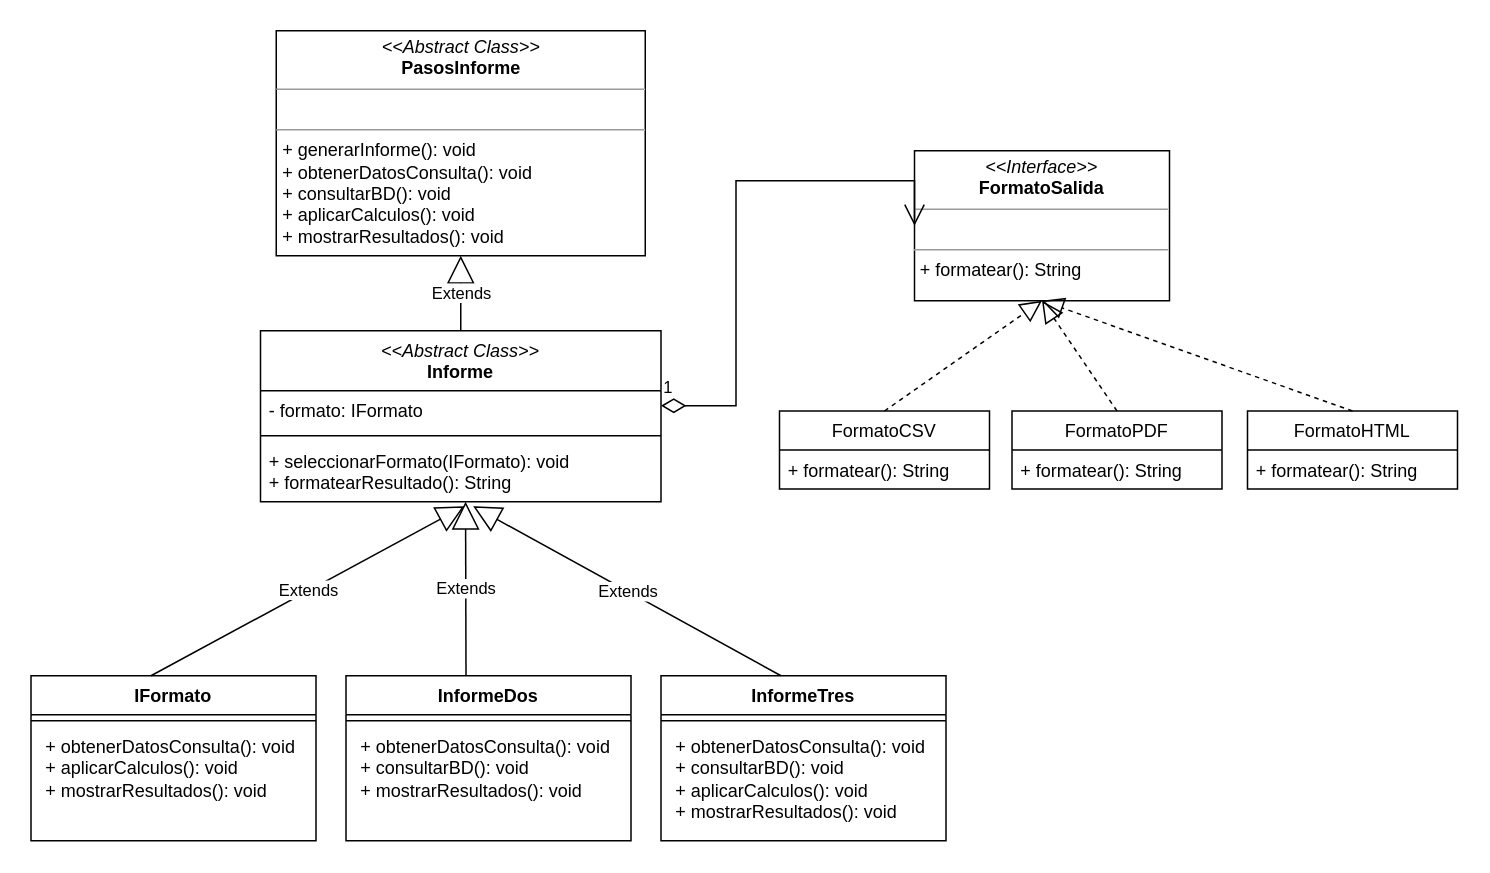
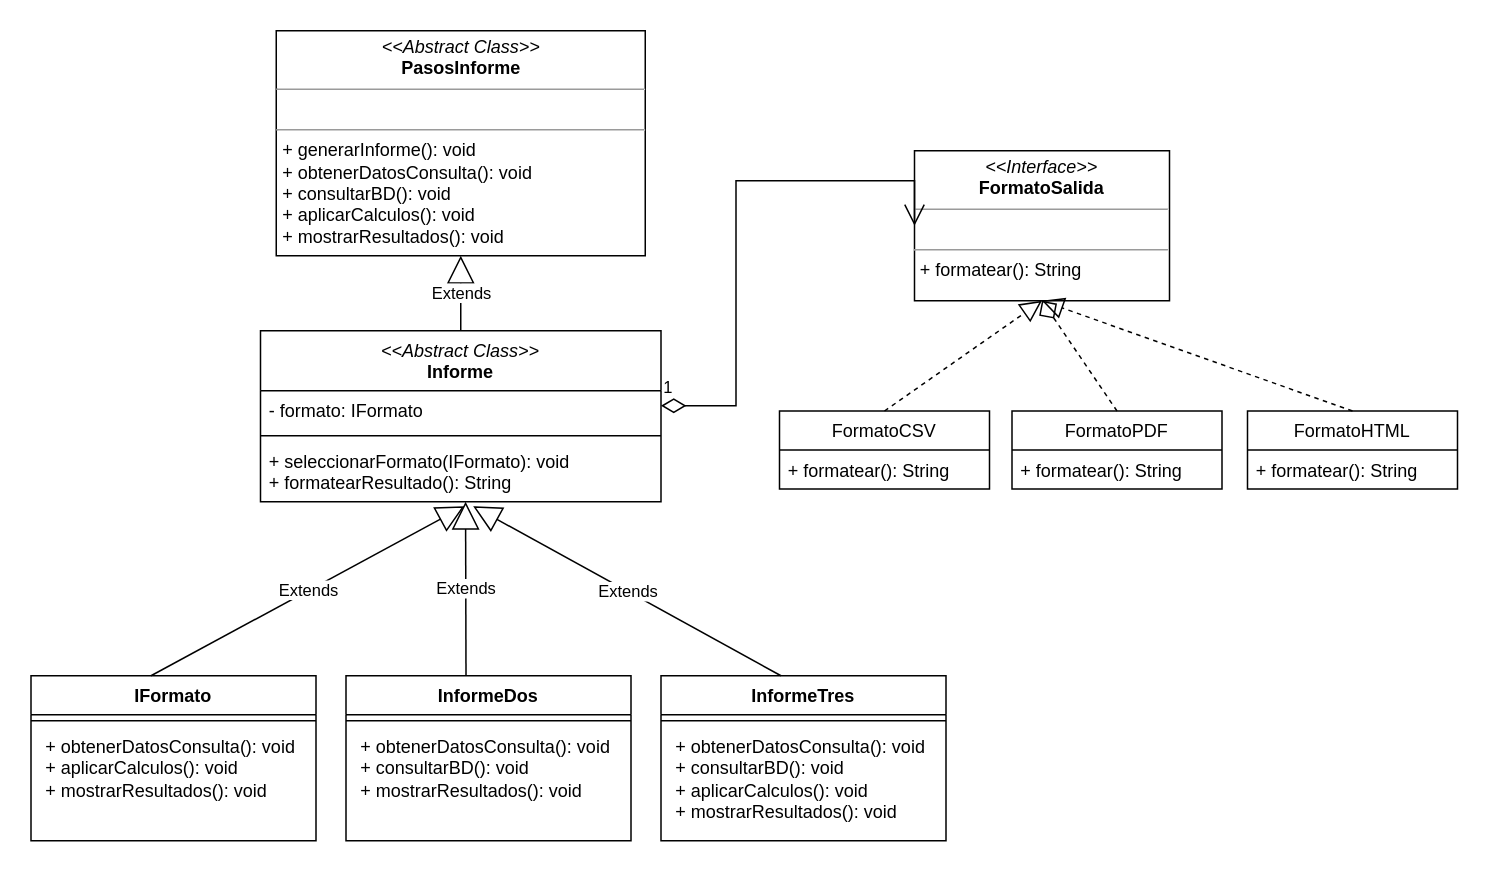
  <mxCell id="0" />
  <mxCell id="1" parent="0" />
  <mxCell id="2" value="&lt;p style=&quot;margin:0px;margin-top:4px;text-align:center;&quot;&gt;&lt;i&gt;&amp;lt;&amp;lt;Interface&amp;gt;&amp;gt;&lt;/i&gt;&lt;br&gt;&lt;b&gt;FormatoSalida&lt;/b&gt;&lt;/p&gt;&lt;hr size=&quot;1&quot;&gt;&lt;p style=&quot;margin:0px;margin-left:4px;&quot;&gt;&lt;br&gt;&lt;/p&gt;&lt;hr size=&quot;1&quot;&gt;&lt;p style=&quot;margin:0px;margin-left:4px;&quot;&gt;+ formatear(): String&lt;br&gt;&lt;br&gt;&lt;/p&gt;" style="verticalAlign=top;align=left;overflow=fill;fontSize=12;fontFamily=Helvetica;html=1;whiteSpace=wrap;" parent="1" vertex="1"><mxGeometry x="609" y="100" width="170" height="100" as="geometry" /></mxCell>
  <mxCell id="3" value="FormatoCSV" style="swimlane;fontStyle=0;childLayout=stackLayout;horizontal=1;startSize=26;fillColor=none;horizontalStack=0;resizeParent=1;resizeParentMax=0;resizeLast=0;collapsible=1;marginBottom=0;whiteSpace=wrap;html=1;" parent="1" vertex="1"><mxGeometry x="519" y="273.5" width="140" height="52" as="geometry" /></mxCell>
  <mxCell id="4" value="+ formatear(): String" style="text;strokeColor=none;fillColor=none;align=left;verticalAlign=top;spacingLeft=4;spacingRight=4;overflow=hidden;rotatable=0;points=[[0,0.5],[1,0.5]];portConstraint=eastwest;whiteSpace=wrap;html=1;" parent="3" vertex="1"><mxGeometry y="26" width="140" height="26" as="geometry" /></mxCell>
  <mxCell id="5" value="FormatoHTML" style="swimlane;fontStyle=0;childLayout=stackLayout;horizontal=1;startSize=26;fillColor=none;horizontalStack=0;resizeParent=1;resizeParentMax=0;resizeLast=0;collapsible=1;marginBottom=0;whiteSpace=wrap;html=1;" parent="1" vertex="1"><mxGeometry x="831" y="273.5" width="140" height="52" as="geometry" /></mxCell>
  <mxCell id="6" value="+ formatear(): String" style="text;strokeColor=none;fillColor=none;align=left;verticalAlign=top;spacingLeft=4;spacingRight=4;overflow=hidden;rotatable=0;points=[[0,0.5],[1,0.5]];portConstraint=eastwest;whiteSpace=wrap;html=1;" parent="5" vertex="1"><mxGeometry y="26" width="140" height="26" as="geometry" /></mxCell>
  <mxCell id="7" value="FormatoPDF" style="swimlane;fontStyle=0;childLayout=stackLayout;horizontal=1;startSize=26;fillColor=none;horizontalStack=0;resizeParent=1;resizeParentMax=0;resizeLast=0;collapsible=1;marginBottom=0;whiteSpace=wrap;html=1;" parent="1" vertex="1"><mxGeometry x="674" y="273.5" width="140" height="52" as="geometry" /></mxCell>
  <mxCell id="8" value="+ formatear(): String" style="text;strokeColor=none;fillColor=none;align=left;verticalAlign=top;spacingLeft=4;spacingRight=4;overflow=hidden;rotatable=0;points=[[0,0.5],[1,0.5]];portConstraint=eastwest;whiteSpace=wrap;html=1;" parent="7" vertex="1"><mxGeometry y="26" width="140" height="26" as="geometry" /></mxCell>
  <mxCell id="9" value="IFormato" style="swimlane;fontStyle=1;align=center;verticalAlign=top;childLayout=stackLayout;horizontal=1;startSize=26;horizontalStack=0;resizeParent=1;resizeParentMax=0;resizeLast=0;collapsible=1;marginBottom=0;whiteSpace=wrap;html=1;" parent="1" vertex="1"><mxGeometry x="20" y="450" width="190" height="110" as="geometry" /></mxCell>
  <mxCell id="10" value="Extends" style="endArrow=block;endSize=16;endFill=0;html=1;rounded=0;entryX=0.509;entryY=1.075;entryDx=0;entryDy=0;entryPerimeter=0;" parent="9" target="28" edge="1"><mxGeometry width="160" relative="1" as="geometry"><mxPoint x="80" as="sourcePoint" /><mxPoint x="255" y="-129" as="targetPoint" /></mxGeometry></mxCell>
  <mxCell id="11" value="" style="line;strokeWidth=1;fillColor=none;align=left;verticalAlign=middle;spacingTop=-1;spacingLeft=3;spacingRight=3;rotatable=0;labelPosition=right;points=[];portConstraint=eastwest;strokeColor=inherit;" parent="9" vertex="1"><mxGeometry y="26" width="190" height="8" as="geometry" /></mxCell>
  <mxCell id="12" value="&lt;p style=&quot;border-color: var(--border-color); margin: 0px 0px 0px 4px;&quot;&gt;+ obtenerDatosConsulta(): void&lt;/p&gt;&lt;p style=&quot;border-color: var(--border-color); margin: 0px 0px 0px 4px;&quot;&gt;+ aplicarCalculos(): void&lt;br style=&quot;border-color: var(--border-color);&quot;&gt;&lt;/p&gt;&lt;p style=&quot;border-color: var(--border-color); margin: 0px 0px 0px 4px;&quot;&gt;+ mostrarResultados(): void&lt;/p&gt;" style="text;strokeColor=none;fillColor=none;align=left;verticalAlign=top;spacingLeft=4;spacingRight=4;overflow=hidden;rotatable=0;points=[[0,0.5],[1,0.5]];portConstraint=eastwest;whiteSpace=wrap;html=1;" parent="9" vertex="1"><mxGeometry y="34" width="190" height="76" as="geometry" /></mxCell>
  <mxCell id="13" value="&lt;p style=&quot;margin:0px;margin-top:4px;text-align:center;&quot;&gt;&lt;i&gt;&amp;lt;&amp;lt;Abstract Class&amp;gt;&amp;gt;&lt;/i&gt;&lt;br&gt;&lt;b&gt;PasosInforme&lt;/b&gt;&lt;/p&gt;&lt;hr size=&quot;1&quot;&gt;&lt;p style=&quot;margin:0px;margin-left:4px;&quot;&gt;&lt;br&gt;&lt;/p&gt;&lt;hr size=&quot;1&quot;&gt;&lt;p style=&quot;margin:0px;margin-left:4px;&quot;&gt;+ generarInforme(): void&lt;br&gt;+ obtenerDatosConsulta(): void&lt;/p&gt;&lt;p style=&quot;margin:0px;margin-left:4px;&quot;&gt;+ consultarBD(): void&lt;/p&gt;&lt;p style=&quot;margin:0px;margin-left:4px;&quot;&gt;+ aplicarCalculos(): void&lt;br&gt;&lt;/p&gt;&lt;p style=&quot;margin:0px;margin-left:4px;&quot;&gt;+ mostrarResultados(): void&lt;/p&gt;" style="verticalAlign=top;align=left;overflow=fill;fontSize=12;fontFamily=Helvetica;html=1;whiteSpace=wrap;" parent="1" vertex="1"><mxGeometry x="183.5" y="20" width="246" height="150" as="geometry" /></mxCell>
  <mxCell id="14" value="" style="endArrow=block;dashed=1;endFill=0;endSize=12;html=1;rounded=0;entryX=0.5;entryY=1;entryDx=0;entryDy=0;exitX=0.5;exitY=0;exitDx=0;exitDy=0;" parent="1" source="3" target="2" edge="1"><mxGeometry width="160" relative="1" as="geometry"><mxPoint x="179" y="293.5" as="sourcePoint" /><mxPoint x="339" y="293.5" as="targetPoint" /></mxGeometry></mxCell>
- <mxCell id="15" value="" style="endArrow=block;dashed=1;endFill=0;endSize=12;html=1;rounded=0;entryX=0.5;entryY=1;entryDx=0;entryDy=0;exitX=0.5;exitY=0;exitDx=0;exitDy=0;" parent="1" source="7" target="2" edge="1"><mxGeometry width="160" relative="1" as="geometry"><mxPoint x="599" y="283.5" as="sourcePoint" /><mxPoint x="754" y="203.5" as="targetPoint" /></mxGeometry></mxCell>
+ <mxCell id="15" value="" style="endArrow=diamond;dashed=1;endFill=0;endSize=12;html=1;rounded=0;entryX=0.5;entryY=1;entryDx=0;entryDy=0;exitX=0.5;exitY=0;exitDx=0;exitDy=0;" parent="1" source="7" target="2" edge="1"><mxGeometry width="160" relative="1" as="geometry"><mxPoint x="599" y="283.5" as="sourcePoint" /><mxPoint x="754" y="203.5" as="targetPoint" /></mxGeometry></mxCell>
  <mxCell id="16" value="" style="endArrow=block;dashed=1;endFill=0;endSize=12;html=1;rounded=0;entryX=0.5;entryY=1;entryDx=0;entryDy=0;exitX=0.5;exitY=0;exitDx=0;exitDy=0;" parent="1" source="5" target="2" edge="1"><mxGeometry width="160" relative="1" as="geometry"><mxPoint x="599" y="283.5" as="sourcePoint" /><mxPoint x="754" y="203.5" as="targetPoint" /></mxGeometry></mxCell>
  <mxCell id="17" value="InformeDos" style="swimlane;fontStyle=1;align=center;verticalAlign=top;childLayout=stackLayout;horizontal=1;startSize=26;horizontalStack=0;resizeParent=1;resizeParentMax=0;resizeLast=0;collapsible=1;marginBottom=0;whiteSpace=wrap;html=1;" parent="1" vertex="1"><mxGeometry x="230" y="450" width="190" height="110" as="geometry" /></mxCell>
  <mxCell id="18" value="Extends" style="endArrow=block;endSize=16;endFill=0;html=1;rounded=0;entryX=0.512;entryY=1;entryDx=0;entryDy=0;entryPerimeter=0;" parent="17" target="28" edge="1"><mxGeometry width="160" relative="1" as="geometry"><mxPoint x="80" as="sourcePoint" /><mxPoint x="80" y="-120" as="targetPoint" /></mxGeometry></mxCell>
  <mxCell id="19" value="" style="line;strokeWidth=1;fillColor=none;align=left;verticalAlign=middle;spacingTop=-1;spacingLeft=3;spacingRight=3;rotatable=0;labelPosition=right;points=[];portConstraint=eastwest;strokeColor=inherit;" parent="17" vertex="1"><mxGeometry y="26" width="190" height="8" as="geometry" /></mxCell>
  <mxCell id="20" value="&lt;p style=&quot;border-color: var(--border-color); margin: 0px 0px 0px 4px;&quot;&gt;+ obtenerDatosConsulta(): void&lt;/p&gt;&lt;p style=&quot;border-color: var(--border-color); margin: 0px 0px 0px 4px;&quot;&gt;+ consultarBD(): void&lt;/p&gt;&lt;p style=&quot;border-color: var(--border-color); margin: 0px 0px 0px 4px;&quot;&gt;+ mostrarResultados(): void&lt;/p&gt;" style="text;strokeColor=none;fillColor=none;align=left;verticalAlign=top;spacingLeft=4;spacingRight=4;overflow=hidden;rotatable=0;points=[[0,0.5],[1,0.5]];portConstraint=eastwest;whiteSpace=wrap;html=1;" parent="17" vertex="1"><mxGeometry y="34" width="190" height="76" as="geometry" /></mxCell>
  <mxCell id="21" value="InformeTres" style="swimlane;fontStyle=1;align=center;verticalAlign=top;childLayout=stackLayout;horizontal=1;startSize=26;horizontalStack=0;resizeParent=1;resizeParentMax=0;resizeLast=0;collapsible=1;marginBottom=0;whiteSpace=wrap;html=1;" parent="1" vertex="1"><mxGeometry x="440" y="450" width="190" height="110" as="geometry" /></mxCell>
  <mxCell id="22" value="Extends" style="endArrow=block;endSize=16;endFill=0;html=1;rounded=0;entryX=0.531;entryY=1.075;entryDx=0;entryDy=0;entryPerimeter=0;" parent="21" target="28" edge="1"><mxGeometry width="160" relative="1" as="geometry"><mxPoint x="80" as="sourcePoint" /><mxPoint x="23" y="-120" as="targetPoint" /></mxGeometry></mxCell>
  <mxCell id="23" value="" style="line;strokeWidth=1;fillColor=none;align=left;verticalAlign=middle;spacingTop=-1;spacingLeft=3;spacingRight=3;rotatable=0;labelPosition=right;points=[];portConstraint=eastwest;strokeColor=inherit;" parent="21" vertex="1"><mxGeometry y="26" width="190" height="8" as="geometry" /></mxCell>
  <mxCell id="24" value="&lt;p style=&quot;border-color: var(--border-color); margin: 0px 0px 0px 4px;&quot;&gt;+ obtenerDatosConsulta(): void&lt;/p&gt;&lt;p style=&quot;border-color: var(--border-color); margin: 0px 0px 0px 4px;&quot;&gt;+ consultarBD(): void&lt;/p&gt;&lt;p style=&quot;border-color: var(--border-color); margin: 0px 0px 0px 4px;&quot;&gt;+ aplicarCalculos(): void&lt;br style=&quot;border-color: var(--border-color);&quot;&gt;&lt;/p&gt;&lt;p style=&quot;border-color: var(--border-color); margin: 0px 0px 0px 4px;&quot;&gt;+ mostrarResultados(): void&lt;/p&gt;" style="text;strokeColor=none;fillColor=none;align=left;verticalAlign=top;spacingLeft=4;spacingRight=4;overflow=hidden;rotatable=0;points=[[0,0.5],[1,0.5]];portConstraint=eastwest;whiteSpace=wrap;html=1;" parent="21" vertex="1"><mxGeometry y="34" width="190" height="76" as="geometry" /></mxCell>
  <mxCell id="25" value="&lt;i style=&quot;border-color: var(--border-color); font-weight: 400;&quot;&gt;&amp;lt;&amp;lt;Abstract Class&amp;gt;&amp;gt;&lt;/i&gt;&lt;br&gt;Informe" style="swimlane;fontStyle=1;align=center;verticalAlign=top;childLayout=stackLayout;horizontal=1;startSize=40;horizontalStack=0;resizeParent=1;resizeParentMax=0;resizeLast=0;collapsible=1;marginBottom=0;whiteSpace=wrap;html=1;" parent="1" vertex="1"><mxGeometry x="173" y="220" width="267" height="114" as="geometry"><mxRectangle x="243" y="250" width="150" height="40" as="alternateBounds" /></mxGeometry></mxCell>
  <mxCell id="26" value="- formato: IFormato" style="text;strokeColor=none;fillColor=none;align=left;verticalAlign=top;spacingLeft=4;spacingRight=4;overflow=hidden;rotatable=0;points=[[0,0.5],[1,0.5]];portConstraint=eastwest;whiteSpace=wrap;html=1;" parent="25" vertex="1"><mxGeometry y="40" width="267" height="26" as="geometry" /></mxCell>
  <mxCell id="27" value="" style="line;strokeWidth=1;fillColor=none;align=left;verticalAlign=middle;spacingTop=-1;spacingLeft=3;spacingRight=3;rotatable=0;labelPosition=right;points=[];portConstraint=eastwest;strokeColor=inherit;" parent="25" vertex="1"><mxGeometry y="66" width="267" height="8" as="geometry" /></mxCell>
  <mxCell id="28" value="+ seleccionarFormato(IFormato): void&lt;br&gt;+ formatearResultado(): String" style="text;strokeColor=none;fillColor=none;align=left;verticalAlign=top;spacingLeft=4;spacingRight=4;overflow=hidden;rotatable=0;points=[[0,0.5],[1,0.5]];portConstraint=eastwest;whiteSpace=wrap;html=1;" parent="25" vertex="1"><mxGeometry y="74" width="267" height="40" as="geometry" /></mxCell>
  <mxCell id="29" value="Extends" style="endArrow=block;endSize=16;endFill=0;html=1;rounded=0;entryX=0.5;entryY=1;entryDx=0;entryDy=0;exitX=0.5;exitY=0;exitDx=0;exitDy=0;" parent="1" source="25" target="13" edge="1"><mxGeometry width="160" relative="1" as="geometry"><mxPoint x="120" y="422.5" as="sourcePoint" /><mxPoint x="80" y="250" as="targetPoint" /></mxGeometry></mxCell>
  <mxCell id="30" value="1" style="endArrow=open;html=1;endSize=12;startArrow=diamondThin;startSize=14;startFill=0;edgeStyle=orthogonalEdgeStyle;align=left;verticalAlign=bottom;rounded=0;entryX=0;entryY=0.5;entryDx=0;entryDy=0;" parent="1" target="2" edge="1"><mxGeometry x="-1" y="3" relative="1" as="geometry"><mxPoint x="440" y="270" as="sourcePoint" /><mxPoint x="520" y="270" as="targetPoint" /><Array as="points"><mxPoint x="490" y="270" /><mxPoint x="490" y="120" /></Array></mxGeometry></mxCell>
